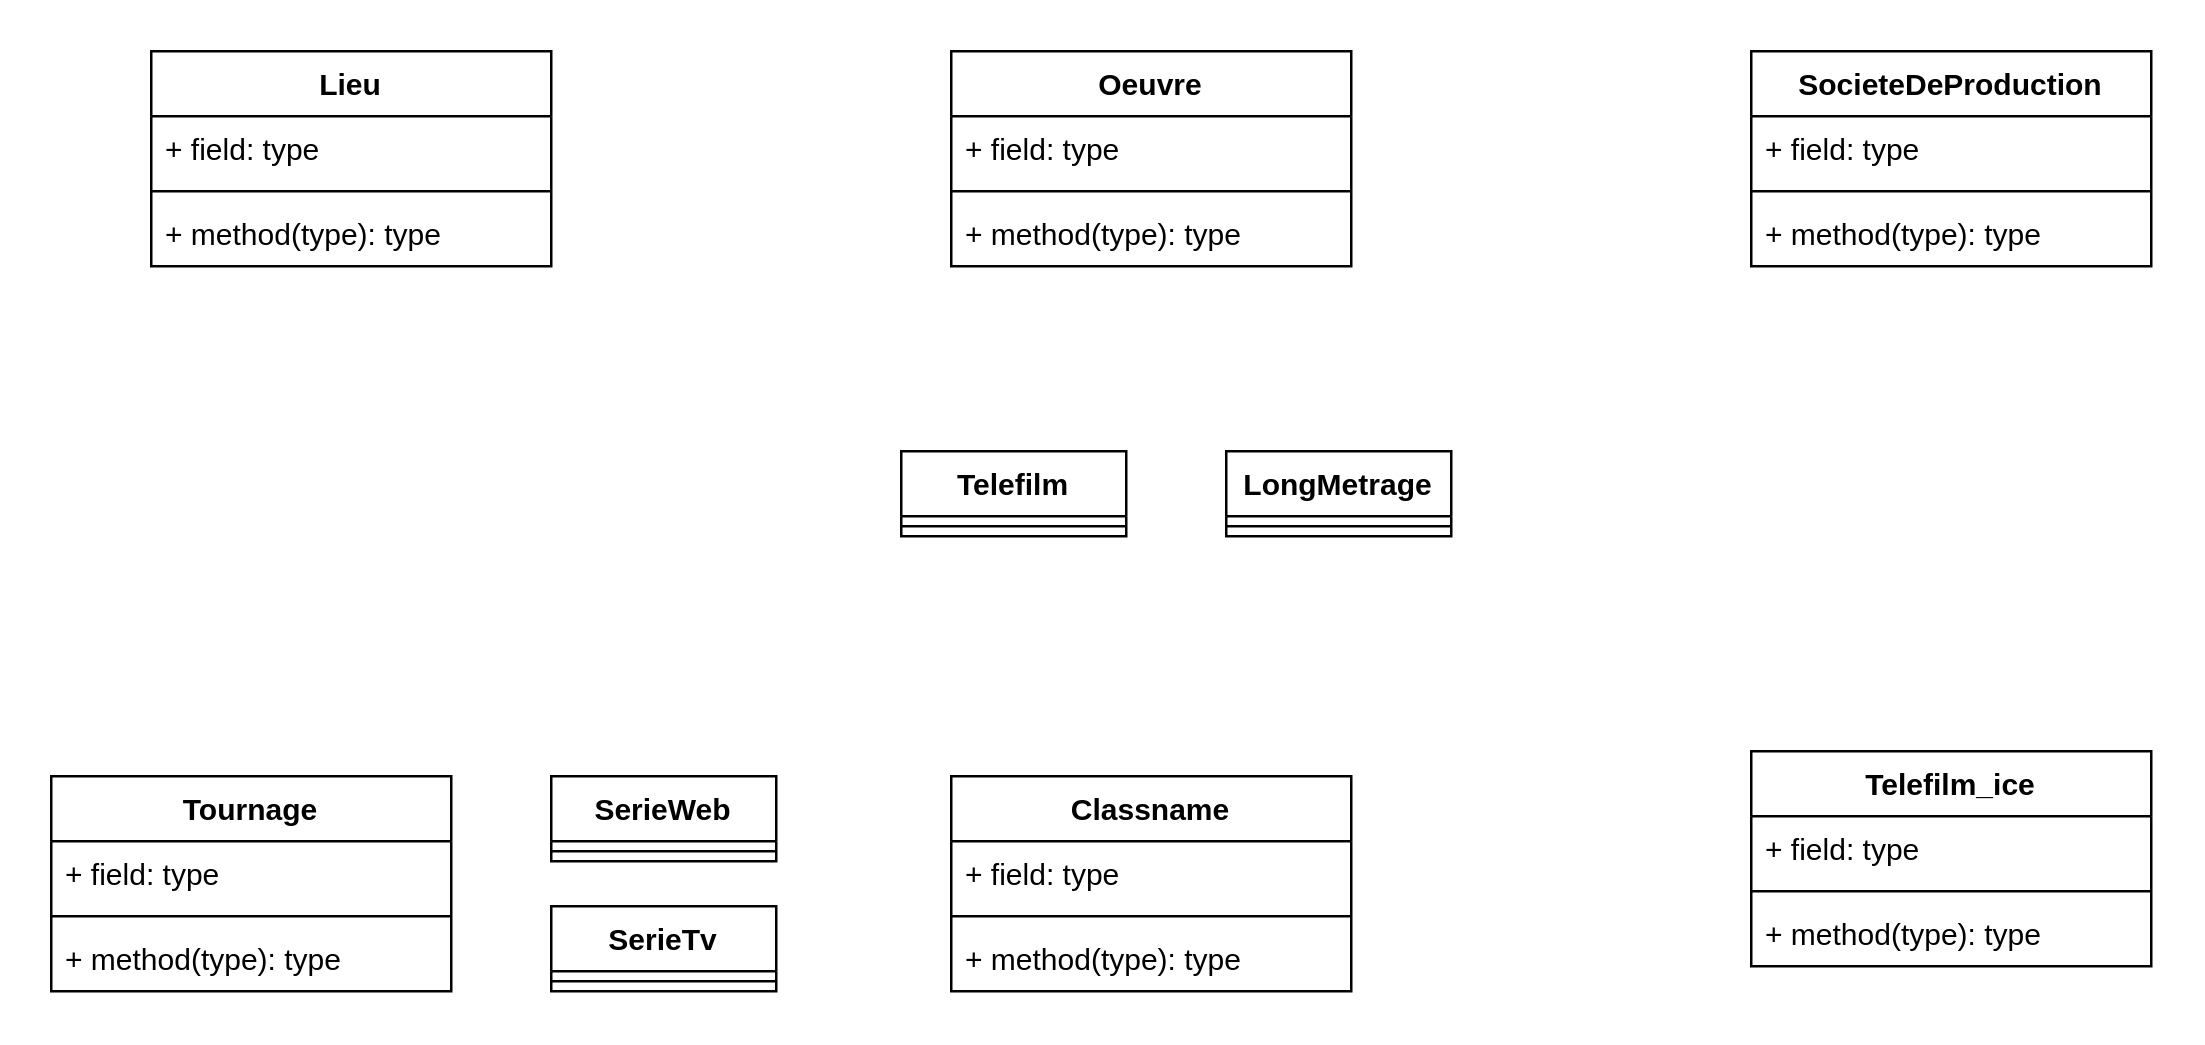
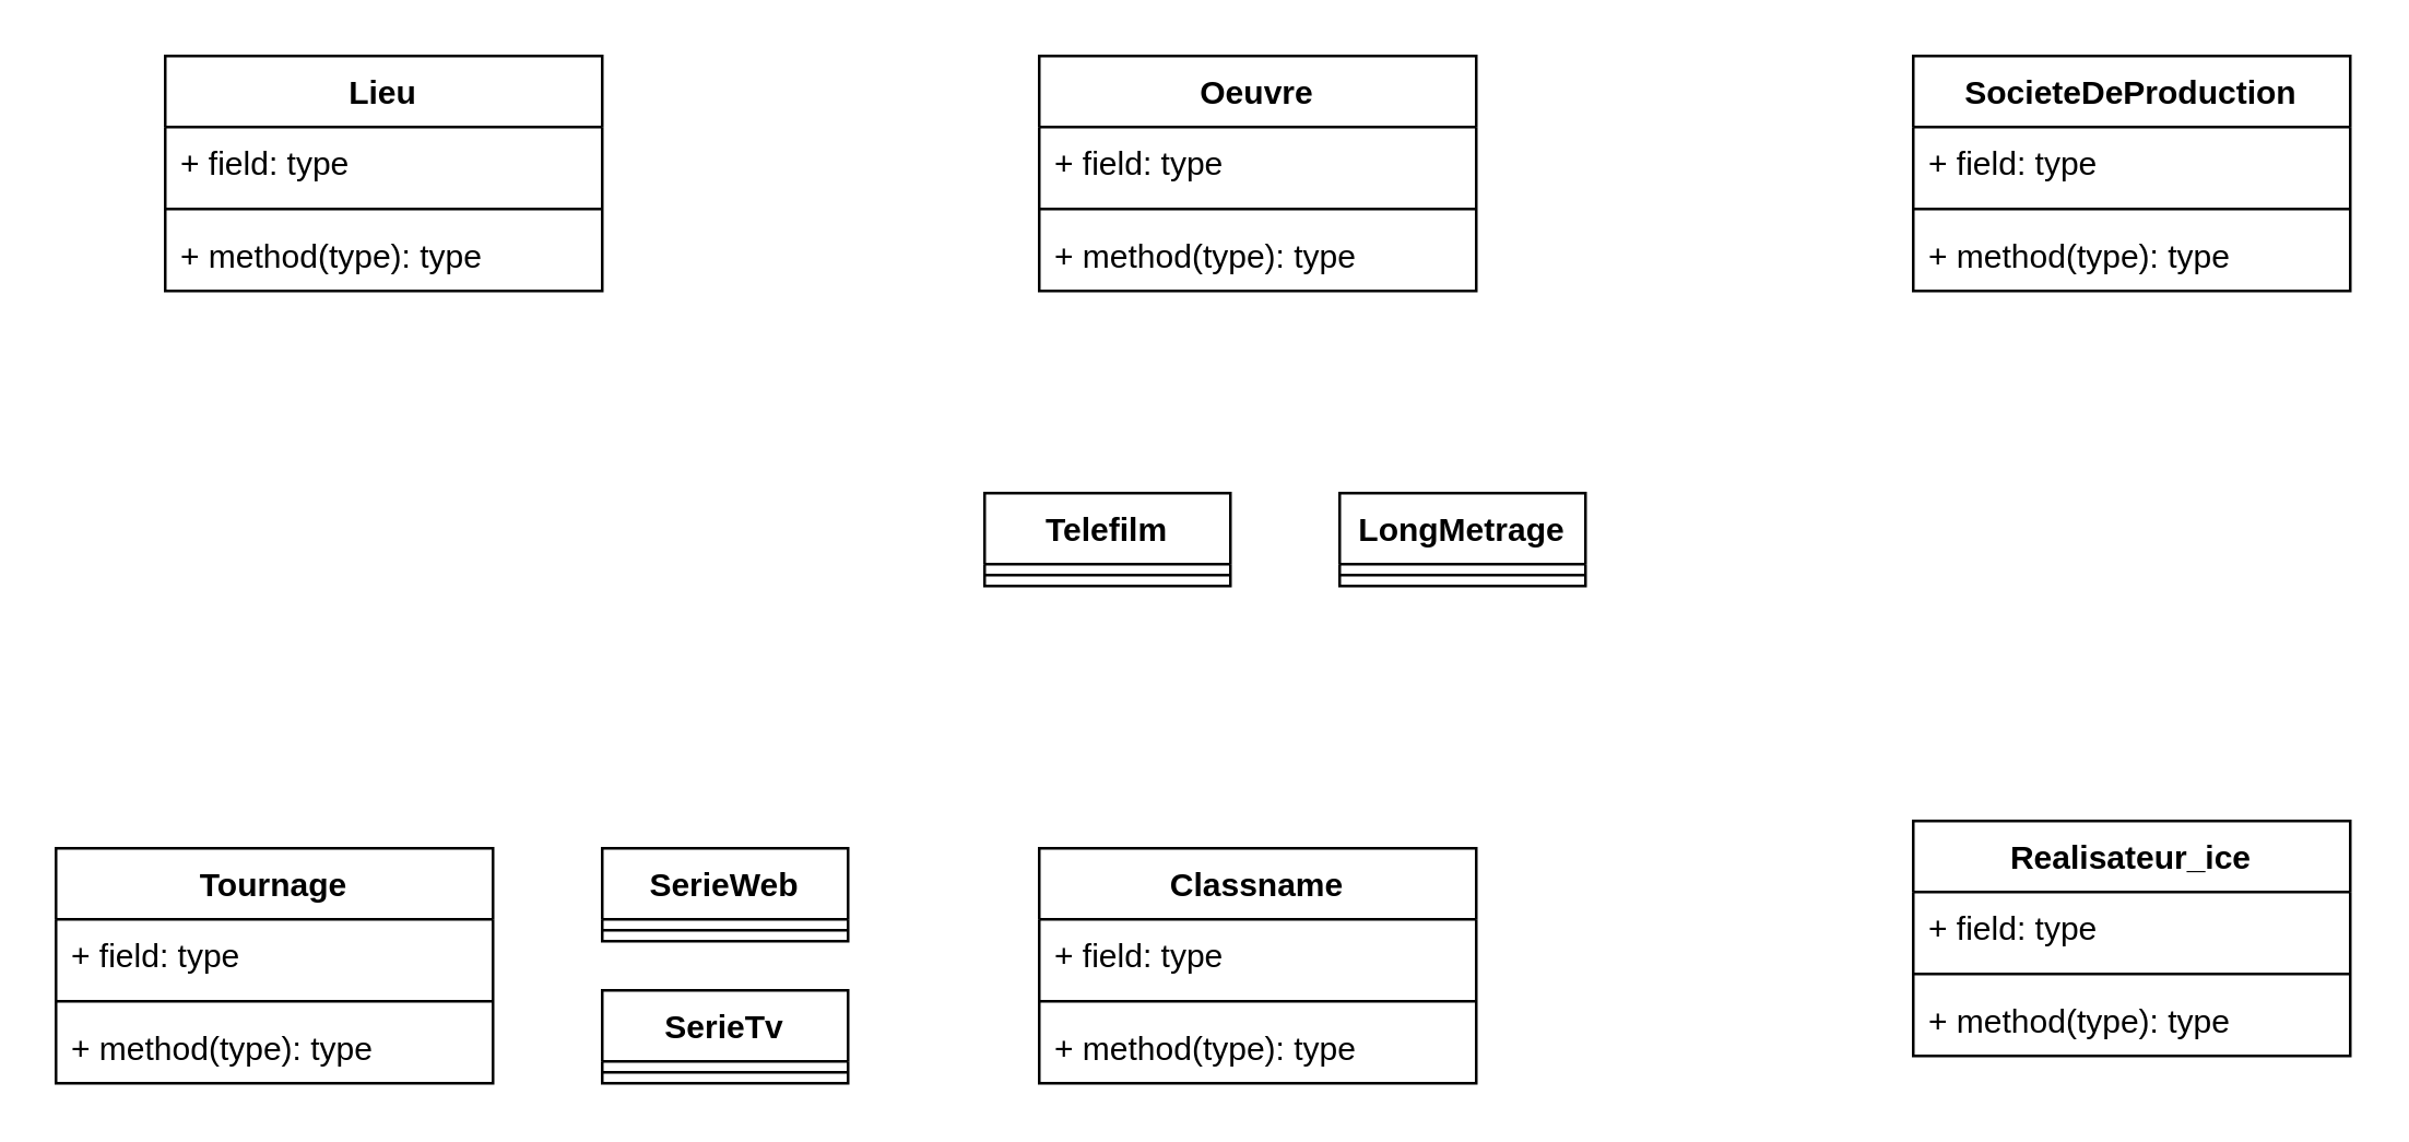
  <mxCell id="0" />
  <mxCell id="1" parent="0" />
  <mxCell id="2" value="SocieteDeProduction" style="swimlane;fontStyle=1;align=center;verticalAlign=top;childLayout=stackLayout;horizontal=1;startSize=26;horizontalStack=0;resizeParent=1;resizeParentMax=0;resizeLast=0;collapsible=1;marginBottom=0;whiteSpace=wrap;html=1;" vertex="1" parent="1"><mxGeometry x="700" y="20" width="160" height="86" as="geometry" /></mxCell>
  <mxCell id="3" value="+ field: type" style="text;strokeColor=none;fillColor=none;align=left;verticalAlign=top;spacingLeft=4;spacingRight=4;overflow=hidden;rotatable=0;points=[[0,0.5],[1,0.5]];portConstraint=eastwest;whiteSpace=wrap;html=1;" vertex="1" parent="2"><mxGeometry y="26" width="160" height="26" as="geometry" /></mxCell>
  <mxCell id="4" value="" style="line;strokeWidth=1;fillColor=none;align=left;verticalAlign=middle;spacingTop=-1;spacingLeft=3;spacingRight=3;rotatable=0;labelPosition=right;points=[];portConstraint=eastwest;strokeColor=inherit;" vertex="1" parent="2"><mxGeometry y="52" width="160" height="8" as="geometry" /></mxCell>
  <mxCell id="5" value="+ method(type): type" style="text;strokeColor=none;fillColor=none;align=left;verticalAlign=top;spacingLeft=4;spacingRight=4;overflow=hidden;rotatable=0;points=[[0,0.5],[1,0.5]];portConstraint=eastwest;whiteSpace=wrap;html=1;" vertex="1" parent="2"><mxGeometry y="60" width="160" height="26" as="geometry" /></mxCell>
  <mxCell id="6" value="Oeuvre" style="swimlane;fontStyle=1;align=center;verticalAlign=top;childLayout=stackLayout;horizontal=1;startSize=26;horizontalStack=0;resizeParent=1;resizeParentMax=0;resizeLast=0;collapsible=1;marginBottom=0;whiteSpace=wrap;html=1;" vertex="1" parent="1"><mxGeometry x="380" y="20" width="160" height="86" as="geometry" /></mxCell>
  <mxCell id="7" value="+ field: type" style="text;strokeColor=none;fillColor=none;align=left;verticalAlign=top;spacingLeft=4;spacingRight=4;overflow=hidden;rotatable=0;points=[[0,0.5],[1,0.5]];portConstraint=eastwest;whiteSpace=wrap;html=1;" vertex="1" parent="6"><mxGeometry y="26" width="160" height="26" as="geometry" /></mxCell>
  <mxCell id="8" value="" style="line;strokeWidth=1;fillColor=none;align=left;verticalAlign=middle;spacingTop=-1;spacingLeft=3;spacingRight=3;rotatable=0;labelPosition=right;points=[];portConstraint=eastwest;strokeColor=inherit;" vertex="1" parent="6"><mxGeometry y="52" width="160" height="8" as="geometry" /></mxCell>
  <mxCell id="9" value="+ method(type): type" style="text;strokeColor=none;fillColor=none;align=left;verticalAlign=top;spacingLeft=4;spacingRight=4;overflow=hidden;rotatable=0;points=[[0,0.5],[1,0.5]];portConstraint=eastwest;whiteSpace=wrap;html=1;" vertex="1" parent="6"><mxGeometry y="60" width="160" height="26" as="geometry" /></mxCell>
  <mxCell id="10" value="Classname" style="swimlane;fontStyle=1;align=center;verticalAlign=top;childLayout=stackLayout;horizontal=1;startSize=26;horizontalStack=0;resizeParent=1;resizeParentMax=0;resizeLast=0;collapsible=1;marginBottom=0;whiteSpace=wrap;html=1;" vertex="1" parent="1"><mxGeometry x="380" y="310" width="160" height="86" as="geometry" /></mxCell>
  <mxCell id="11" value="+ field: type" style="text;strokeColor=none;fillColor=none;align=left;verticalAlign=top;spacingLeft=4;spacingRight=4;overflow=hidden;rotatable=0;points=[[0,0.5],[1,0.5]];portConstraint=eastwest;whiteSpace=wrap;html=1;" vertex="1" parent="10"><mxGeometry y="26" width="160" height="26" as="geometry" /></mxCell>
  <mxCell id="12" value="" style="line;strokeWidth=1;fillColor=none;align=left;verticalAlign=middle;spacingTop=-1;spacingLeft=3;spacingRight=3;rotatable=0;labelPosition=right;points=[];portConstraint=eastwest;strokeColor=inherit;" vertex="1" parent="10"><mxGeometry y="52" width="160" height="8" as="geometry" /></mxCell>
  <mxCell id="13" value="+ method(type): type" style="text;strokeColor=none;fillColor=none;align=left;verticalAlign=top;spacingLeft=4;spacingRight=4;overflow=hidden;rotatable=0;points=[[0,0.5],[1,0.5]];portConstraint=eastwest;whiteSpace=wrap;html=1;" vertex="1" parent="10"><mxGeometry y="60" width="160" height="26" as="geometry" /></mxCell>
  <mxCell id="14" value="Tournage" style="swimlane;fontStyle=1;align=center;verticalAlign=top;childLayout=stackLayout;horizontal=1;startSize=26;horizontalStack=0;resizeParent=1;resizeParentMax=0;resizeLast=0;collapsible=1;marginBottom=0;whiteSpace=wrap;html=1;" vertex="1" parent="1"><mxGeometry x="20" y="310" width="160" height="86" as="geometry" /></mxCell>
  <mxCell id="15" value="+ field: type" style="text;strokeColor=none;fillColor=none;align=left;verticalAlign=top;spacingLeft=4;spacingRight=4;overflow=hidden;rotatable=0;points=[[0,0.5],[1,0.5]];portConstraint=eastwest;whiteSpace=wrap;html=1;" vertex="1" parent="14"><mxGeometry y="26" width="160" height="26" as="geometry" /></mxCell>
  <mxCell id="16" value="" style="line;strokeWidth=1;fillColor=none;align=left;verticalAlign=middle;spacingTop=-1;spacingLeft=3;spacingRight=3;rotatable=0;labelPosition=right;points=[];portConstraint=eastwest;strokeColor=inherit;" vertex="1" parent="14"><mxGeometry y="52" width="160" height="8" as="geometry" /></mxCell>
  <mxCell id="17" value="+ method(type): type" style="text;strokeColor=none;fillColor=none;align=left;verticalAlign=top;spacingLeft=4;spacingRight=4;overflow=hidden;rotatable=0;points=[[0,0.5],[1,0.5]];portConstraint=eastwest;whiteSpace=wrap;html=1;" vertex="1" parent="14"><mxGeometry y="60" width="160" height="26" as="geometry" /></mxCell>
  <mxCell id="18" value="SerieTv" style="swimlane;fontStyle=1;align=center;verticalAlign=top;childLayout=stackLayout;horizontal=1;startSize=26;horizontalStack=0;resizeParent=1;resizeParentMax=0;resizeLast=0;collapsible=1;marginBottom=0;whiteSpace=wrap;html=1;" vertex="1" parent="1"><mxGeometry x="220" y="362" width="90" height="34" as="geometry" /></mxCell>
  <mxCell id="19" value="" style="line;strokeWidth=1;fillColor=none;align=left;verticalAlign=middle;spacingTop=-1;spacingLeft=3;spacingRight=3;rotatable=0;labelPosition=right;points=[];portConstraint=eastwest;strokeColor=inherit;" vertex="1" parent="18"><mxGeometry y="26" width="90" height="8" as="geometry" /></mxCell>
- <mxCell id="20" value="Telefilm_ice" style="swimlane;fontStyle=1;align=center;verticalAlign=top;childLayout=stackLayout;horizontal=1;startSize=26;horizontalStack=0;resizeParent=1;resizeParentMax=0;resizeLast=0;collapsible=1;marginBottom=0;whiteSpace=wrap;html=1;" vertex="1" parent="1"><mxGeometry x="700" y="300" width="160" height="86" as="geometry" /></mxCell>
+ <mxCell id="20" value="Realisateur_ice" style="swimlane;fontStyle=1;align=center;verticalAlign=top;childLayout=stackLayout;horizontal=1;startSize=26;horizontalStack=0;resizeParent=1;resizeParentMax=0;resizeLast=0;collapsible=1;marginBottom=0;whiteSpace=wrap;html=1;" vertex="1" parent="1"><mxGeometry x="700" y="300" width="160" height="86" as="geometry" /></mxCell>
  <mxCell id="21" value="+ field: type" style="text;strokeColor=none;fillColor=none;align=left;verticalAlign=top;spacingLeft=4;spacingRight=4;overflow=hidden;rotatable=0;points=[[0,0.5],[1,0.5]];portConstraint=eastwest;whiteSpace=wrap;html=1;" vertex="1" parent="20"><mxGeometry y="26" width="160" height="26" as="geometry" /></mxCell>
  <mxCell id="22" value="" style="line;strokeWidth=1;fillColor=none;align=left;verticalAlign=middle;spacingTop=-1;spacingLeft=3;spacingRight=3;rotatable=0;labelPosition=right;points=[];portConstraint=eastwest;strokeColor=inherit;" vertex="1" parent="20"><mxGeometry y="52" width="160" height="8" as="geometry" /></mxCell>
  <mxCell id="23" value="+ method(type): type" style="text;strokeColor=none;fillColor=none;align=left;verticalAlign=top;spacingLeft=4;spacingRight=4;overflow=hidden;rotatable=0;points=[[0,0.5],[1,0.5]];portConstraint=eastwest;whiteSpace=wrap;html=1;" vertex="1" parent="20"><mxGeometry y="60" width="160" height="26" as="geometry" /></mxCell>
  <mxCell id="24" value="Lieu" style="swimlane;fontStyle=1;align=center;verticalAlign=top;childLayout=stackLayout;horizontal=1;startSize=26;horizontalStack=0;resizeParent=1;resizeParentMax=0;resizeLast=0;collapsible=1;marginBottom=0;whiteSpace=wrap;html=1;" vertex="1" parent="1"><mxGeometry x="60" y="20" width="160" height="86" as="geometry" /></mxCell>
  <mxCell id="25" value="+ field: type" style="text;strokeColor=none;fillColor=none;align=left;verticalAlign=top;spacingLeft=4;spacingRight=4;overflow=hidden;rotatable=0;points=[[0,0.5],[1,0.5]];portConstraint=eastwest;whiteSpace=wrap;html=1;" vertex="1" parent="24"><mxGeometry y="26" width="160" height="26" as="geometry" /></mxCell>
  <mxCell id="26" value="" style="line;strokeWidth=1;fillColor=none;align=left;verticalAlign=middle;spacingTop=-1;spacingLeft=3;spacingRight=3;rotatable=0;labelPosition=right;points=[];portConstraint=eastwest;strokeColor=inherit;" vertex="1" parent="24"><mxGeometry y="52" width="160" height="8" as="geometry" /></mxCell>
  <mxCell id="27" value="+ method(type): type" style="text;strokeColor=none;fillColor=none;align=left;verticalAlign=top;spacingLeft=4;spacingRight=4;overflow=hidden;rotatable=0;points=[[0,0.5],[1,0.5]];portConstraint=eastwest;whiteSpace=wrap;html=1;" vertex="1" parent="24"><mxGeometry y="60" width="160" height="26" as="geometry" /></mxCell>
  <mxCell id="28" value="SerieWeb" style="swimlane;fontStyle=1;align=center;verticalAlign=top;childLayout=stackLayout;horizontal=1;startSize=26;horizontalStack=0;resizeParent=1;resizeParentMax=0;resizeLast=0;collapsible=1;marginBottom=0;whiteSpace=wrap;html=1;" vertex="1" parent="1"><mxGeometry x="220" y="310" width="90" height="34" as="geometry" /></mxCell>
  <mxCell id="29" value="" style="line;strokeWidth=1;fillColor=none;align=left;verticalAlign=middle;spacingTop=-1;spacingLeft=3;spacingRight=3;rotatable=0;labelPosition=right;points=[];portConstraint=eastwest;strokeColor=inherit;" vertex="1" parent="28"><mxGeometry y="26" width="90" height="8" as="geometry" /></mxCell>
  <mxCell id="30" value="Telefilm" style="swimlane;fontStyle=1;align=center;verticalAlign=top;childLayout=stackLayout;horizontal=1;startSize=26;horizontalStack=0;resizeParent=1;resizeParentMax=0;resizeLast=0;collapsible=1;marginBottom=0;whiteSpace=wrap;html=1;" vertex="1" parent="1"><mxGeometry x="360" y="180" width="90" height="34" as="geometry" /></mxCell>
  <mxCell id="31" value="" style="line;strokeWidth=1;fillColor=none;align=left;verticalAlign=middle;spacingTop=-1;spacingLeft=3;spacingRight=3;rotatable=0;labelPosition=right;points=[];portConstraint=eastwest;strokeColor=inherit;" vertex="1" parent="30"><mxGeometry y="26" width="90" height="8" as="geometry" /></mxCell>
  <mxCell id="32" value="LongMetrage" style="swimlane;fontStyle=1;align=center;verticalAlign=top;childLayout=stackLayout;horizontal=1;startSize=26;horizontalStack=0;resizeParent=1;resizeParentMax=0;resizeLast=0;collapsible=1;marginBottom=0;whiteSpace=wrap;html=1;" vertex="1" parent="1"><mxGeometry x="490" y="180" width="90" height="34" as="geometry" /></mxCell>
  <mxCell id="33" value="" style="line;strokeWidth=1;fillColor=none;align=left;verticalAlign=middle;spacingTop=-1;spacingLeft=3;spacingRight=3;rotatable=0;labelPosition=right;points=[];portConstraint=eastwest;strokeColor=inherit;" vertex="1" parent="32"><mxGeometry y="26" width="90" height="8" as="geometry" /></mxCell>
